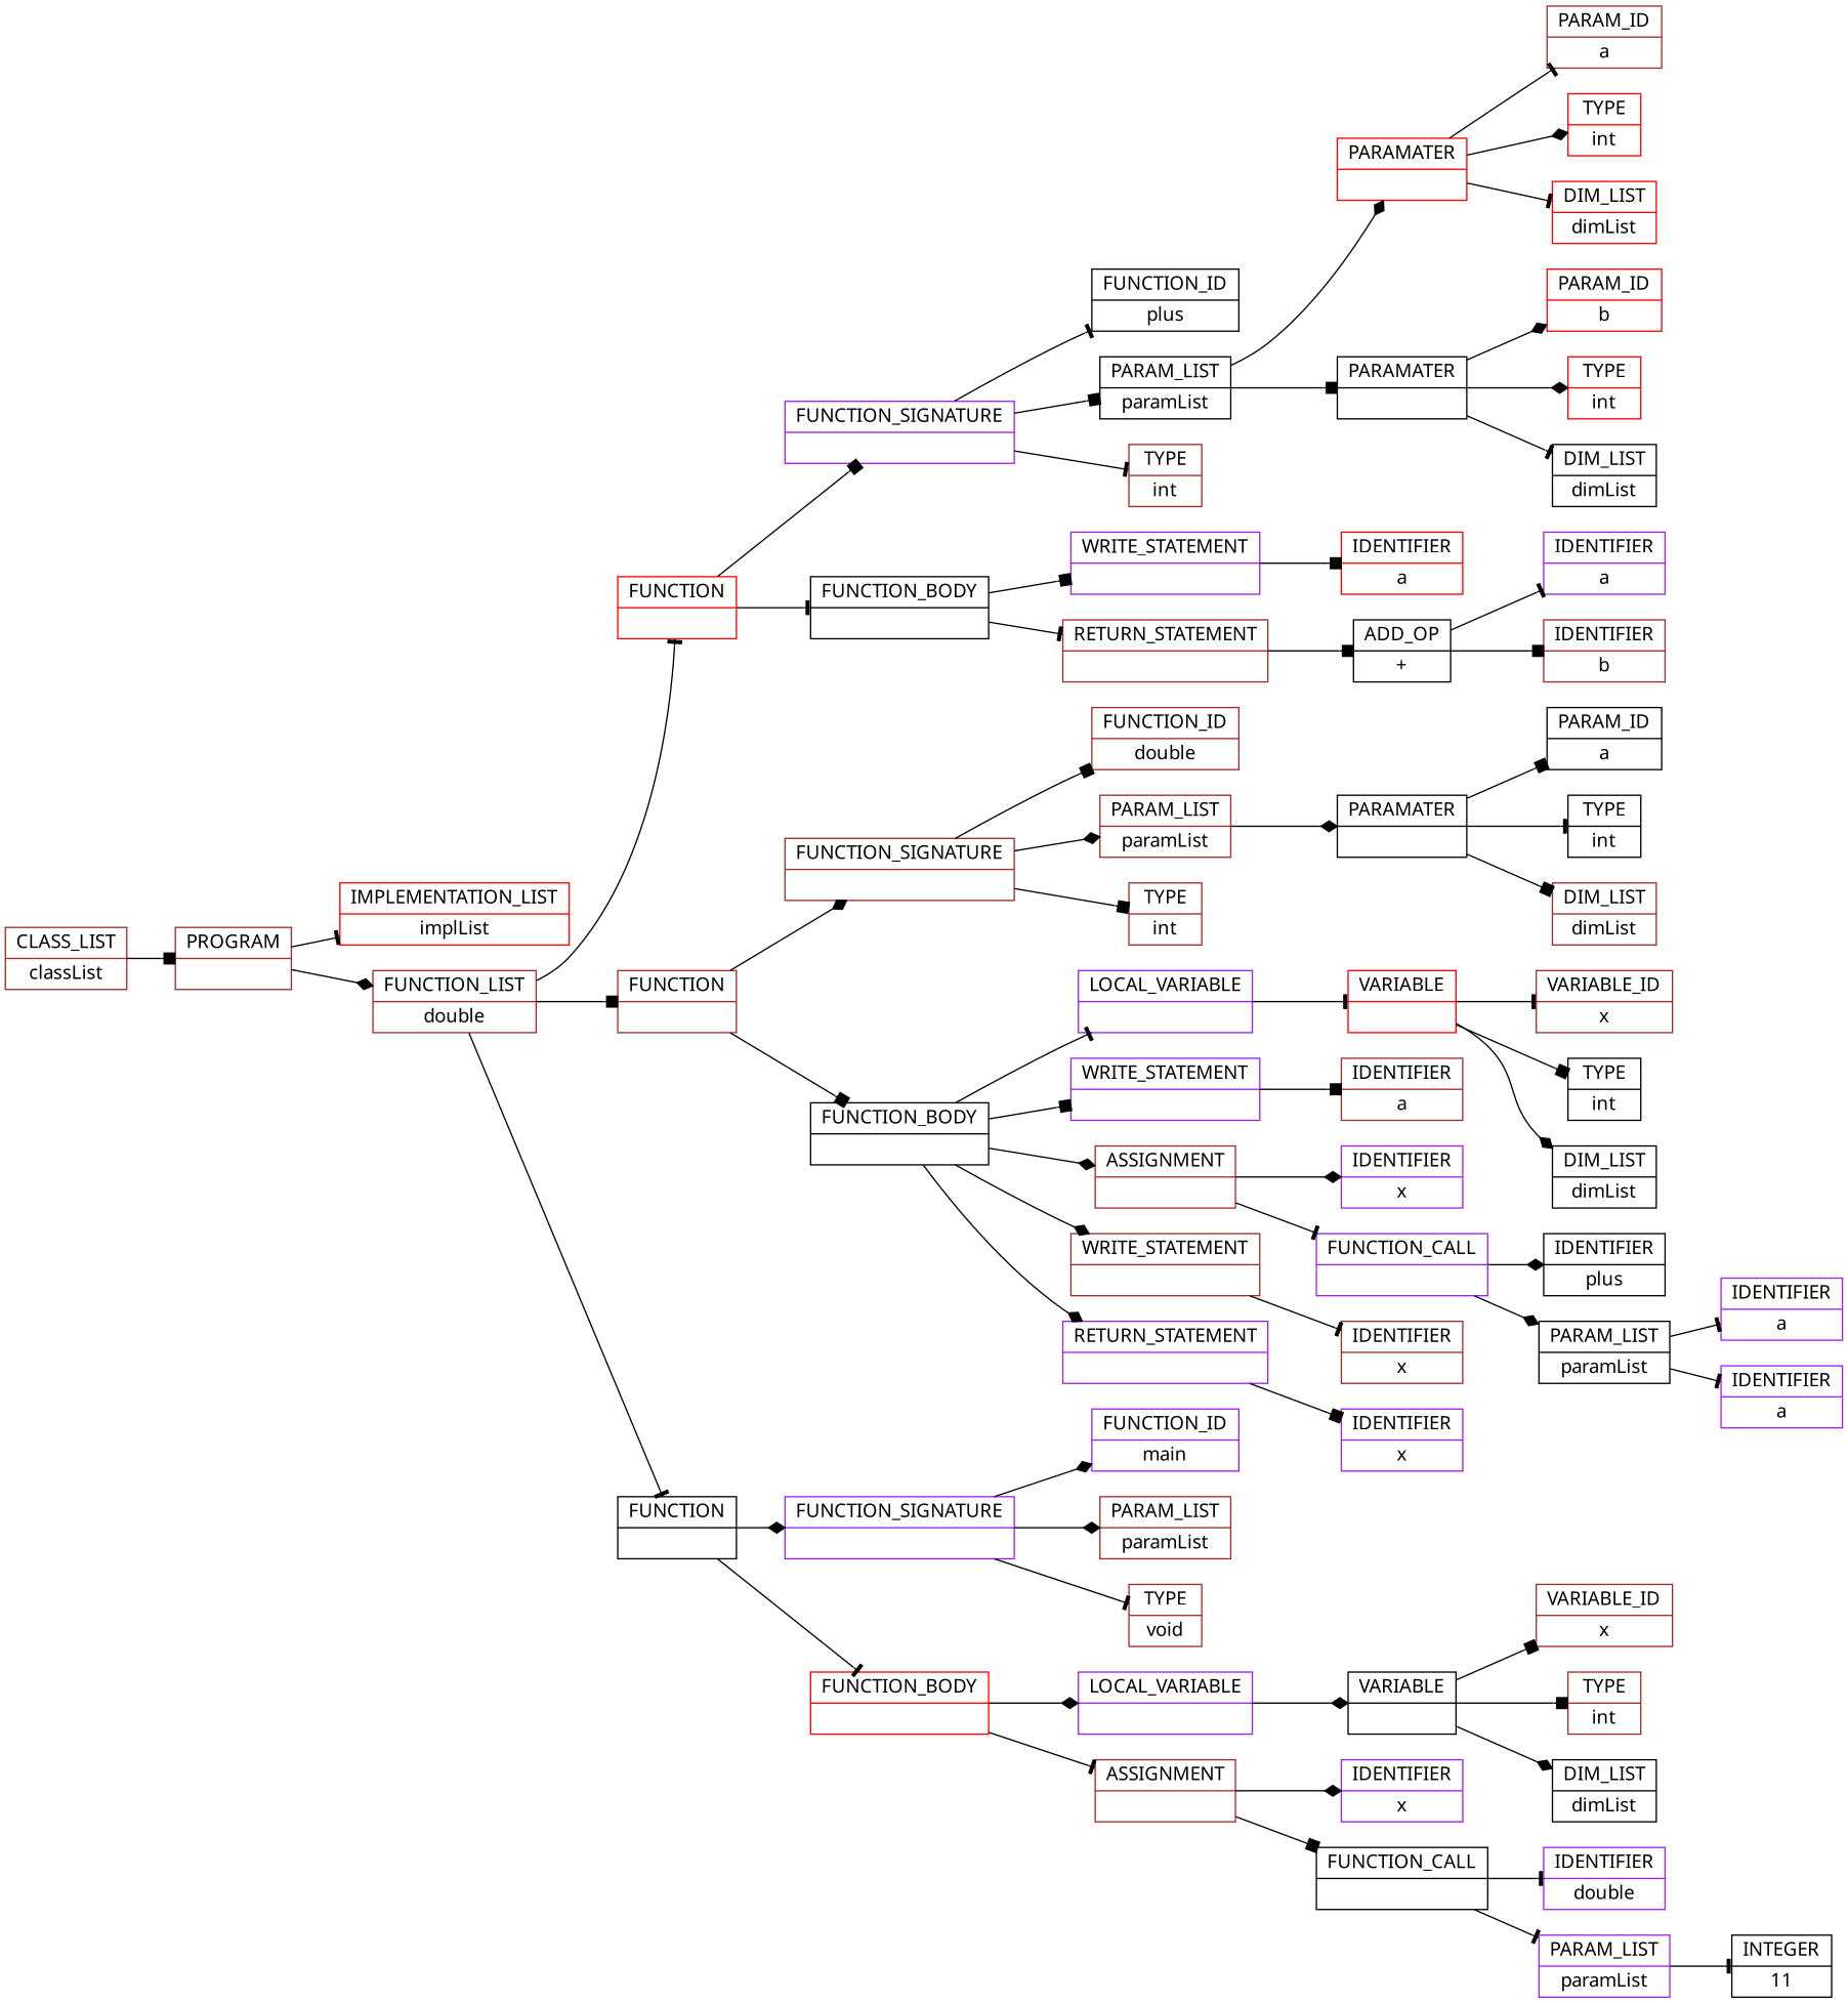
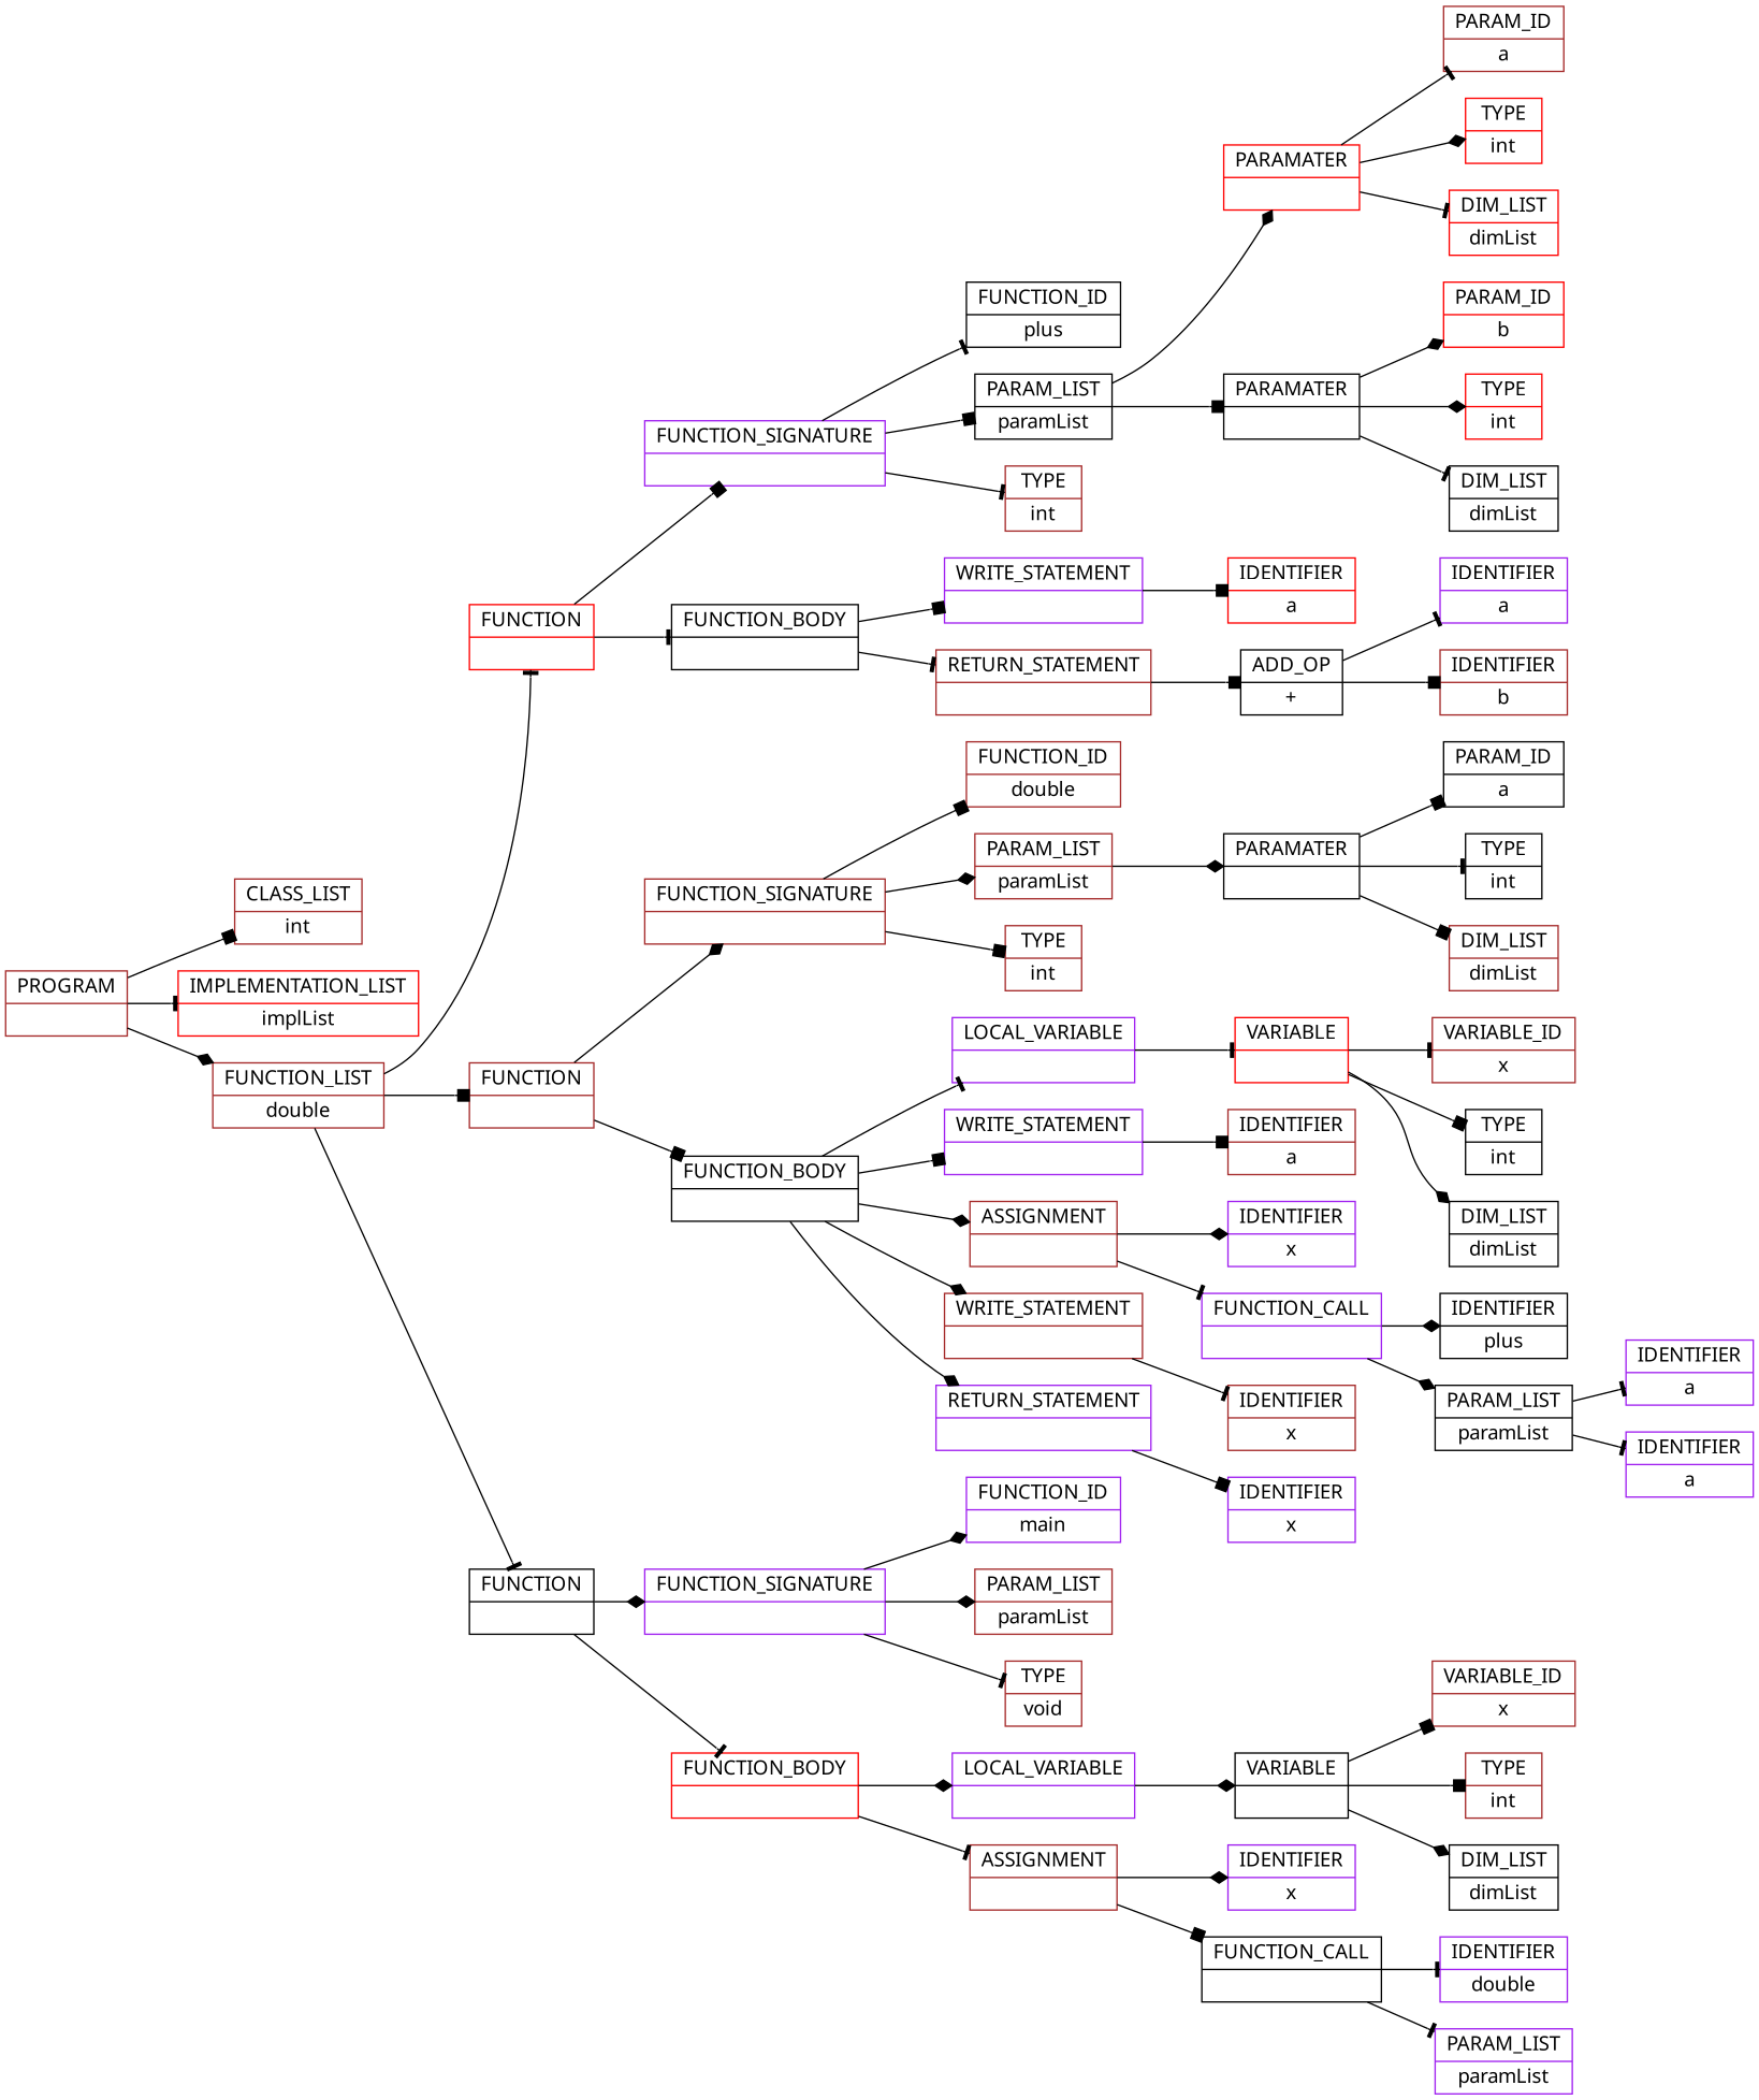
  digraph {
    rankdir=LR
    splines=spline
    node [color=brown fontname=Sans shape=record]
    edge [arrowhead=tee]
    n1 [label="PROGRAM |  "]
-   n2 [label="CLASS_LIST | classList "]
+   n2 [label="CLASS_LIST | int "]
    n3 [color=red label="IMPLEMENTATION_LIST | implList "]
    n4 [label="FUNCTION_LIST | double "]
    n5 [color=red label="FUNCTION |  "]
    n6 [label="FUNCTION |  "]
    n7 [color=black label="FUNCTION |  "]
    n8 [color=purple label="FUNCTION_SIGNATURE |  "]
    n9 [color=black label="FUNCTION_BODY |  "]
    n10 [label="FUNCTION_SIGNATURE |  "]
    n11 [color=black label="FUNCTION_BODY |  "]
    n12 [color=purple label="FUNCTION_SIGNATURE |  "]
    n13 [color=red label="FUNCTION_BODY |  "]
    n14 [color=black label="FUNCTION_ID | plus "]
    n15 [color=black label="PARAM_LIST | paramList "]
    n16 [label="TYPE | int "]
    n17 [color=purple label="WRITE_STATEMENT |  "]
    n18 [label="RETURN_STATEMENT |  "]
    n19 [color=red label="PARAMATER |  "]
    n20 [color=black label="PARAMATER |  "]
    n21 [label="PARAM_ID | a "]
    n22 [color=red label="TYPE | int "]
    n23 [color=red label="DIM_LIST | dimList "]
    n24 [color=red label="PARAM_ID | b "]
    n25 [color=red label="TYPE | int "]
    n26 [color=black label="DIM_LIST | dimList "]
    n27 [color=red label="IDENTIFIER | a "]
    n28 [color=black label="ADD_OP | + "]
    n29 [color=purple label="IDENTIFIER | a "]
    n30 [label="IDENTIFIER | b "]
    n31 [label="FUNCTION_ID | double "]
    n32 [label="PARAM_LIST | paramList "]
    n33 [label="TYPE | int "]
    n34 [color=purple label="LOCAL_VARIABLE |  "]
    n35 [color=purple label="WRITE_STATEMENT |  "]
    n36 [label="ASSIGNMENT |  "]
    n37 [label="WRITE_STATEMENT |  "]
    n38 [color=purple label="RETURN_STATEMENT |  "]
    n39 [color=black label="PARAMATER |  "]
    n40 [color=black label="PARAM_ID | a "]
    n41 [color=black label="TYPE | int "]
    n42 [label="DIM_LIST | dimList "]
    n43 [color=red label="VARIABLE |  "]
    n44 [label="IDENTIFIER | a "]
    n45 [color=purple label="IDENTIFIER | x "]
    n46 [color=purple label="FUNCTION_CALL |  "]
    n47 [label="IDENTIFIER | x "]
    n48 [color=purple label="IDENTIFIER | x "]
    n49 [label="VARIABLE_ID | x "]
    n50 [color=black label="TYPE | int "]
    n51 [color=black label="DIM_LIST | dimList "]
    n52 [color=black label="IDENTIFIER | plus "]
    n53 [color=black label="PARAM_LIST | paramList "]
    n54 [color=purple label="IDENTIFIER | a "]
    n55 [color=purple label="IDENTIFIER | a "]
    n56 [color=purple label="FUNCTION_ID | main "]
    n57 [label="PARAM_LIST | paramList "]
    n58 [label="TYPE | void "]
    n59 [color=purple label="LOCAL_VARIABLE |  "]
    n60 [label="ASSIGNMENT |  "]
    n61 [color=black label="VARIABLE |  "]
    n62 [color=purple label="IDENTIFIER | x "]
    n63 [color=black label="FUNCTION_CALL |  "]
    n64 [label="VARIABLE_ID | x "]
    n65 [label="TYPE | int "]
    n66 [color=black label="DIM_LIST | dimList "]
    n67 [color=purple label="IDENTIFIER | double "]
    n68 [color=purple label="PARAM_LIST | paramList "]
-   n69 [color=black label="INTEGER | 11 "]
-   n2 -> n1 [arrowhead=box]
+   n1 -> n2 [arrowhead=box]
    n1 -> n3
    n1 -> n4 [arrowhead=diamond]
    n4 -> n5
    n4 -> n6 [arrowhead=box]
    n4 -> n7
    n5 -> n8 [arrowhead=box]
    n5 -> n9
    n6 -> n10 [arrowhead=diamond]
    n6 -> n11 [arrowhead=box]
    n7 -> n12 [arrowhead=diamond]
    n7 -> n13
    n8 -> n14
    n8 -> n15 [arrowhead=box]
    n8 -> n16
    n9 -> n17 [arrowhead=box]
    n9 -> n18
    n10 -> n31 [arrowhead=box]
    n10 -> n32 [arrowhead=diamond]
    n10 -> n33 [arrowhead=box]
    n11 -> n34
    n11 -> n35 [arrowhead=box]
    n11 -> n36 [arrowhead=diamond]
    n11 -> n37 [arrowhead=diamond]
    n11 -> n38 [arrowhead=diamond]
    n12 -> n56 [arrowhead=diamond]
    n12 -> n57 [arrowhead=diamond]
    n12 -> n58
    n13 -> n59 [arrowhead=diamond]
    n13 -> n60
    n15 -> n19 [arrowhead=diamond]
    n15 -> n20 [arrowhead=box]
    n17 -> n27 [arrowhead=box]
    n18 -> n28 [arrowhead=box]
    n19 -> n21
    n19 -> n22 [arrowhead=diamond]
    n19 -> n23
    n20 -> n24 [arrowhead=diamond]
    n20 -> n25 [arrowhead=diamond]
    n20 -> n26
    n28 -> n29
    n28 -> n30 [arrowhead=box]
    n32 -> n39 [arrowhead=diamond]
    n34 -> n43
    n35 -> n44 [arrowhead=box]
    n36 -> n45 [arrowhead=diamond]
    n36 -> n46
    n37 -> n47
    n38 -> n48 [arrowhead=box]
    n39 -> n40 [arrowhead=box]
    n39 -> n41
    n39 -> n42 [arrowhead=box]
    n43 -> n49
    n43 -> n50 [arrowhead=box]
    n43 -> n51 [arrowhead=diamond]
    n46 -> n52 [arrowhead=diamond]
    n46 -> n53 [arrowhead=diamond]
    n53 -> n54
    n53 -> n55
    n59 -> n61 [arrowhead=diamond]
    n60 -> n62 [arrowhead=diamond]
    n60 -> n63 [arrowhead=box]
    n61 -> n64 [arrowhead=box]
    n61 -> n65 [arrowhead=box]
    n61 -> n66 [arrowhead=diamond]
    n63 -> n67
    n63 -> n68
-   n68 -> n69
  }
